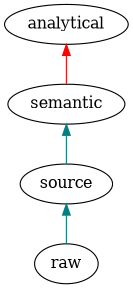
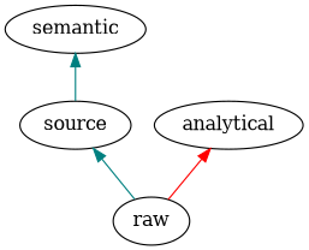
  digraph {
    rankdir=BT
    edge [color=teal]
    raw
    source
    semantic
    analytical
    subgraph sub_1 {
      rank=min
      raw
    }
    raw -> source
    source -> semantic
-   semantic -> analytical [color=red]
+   raw -> analytical [color=red]
  }
